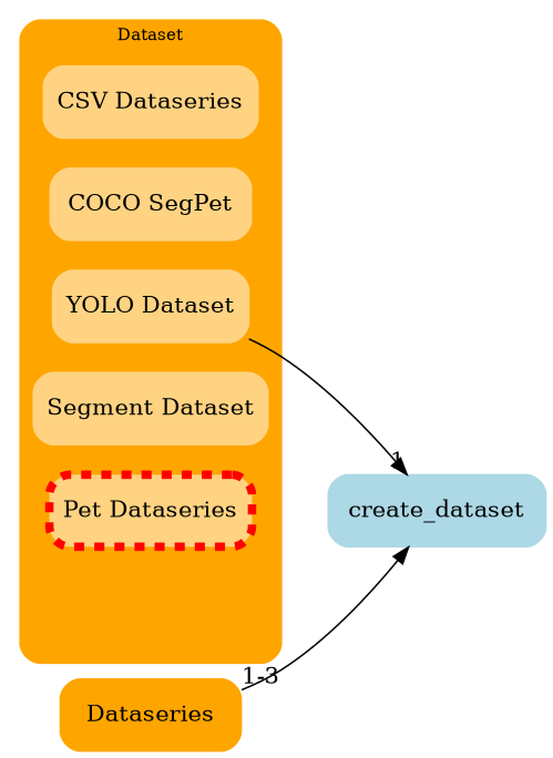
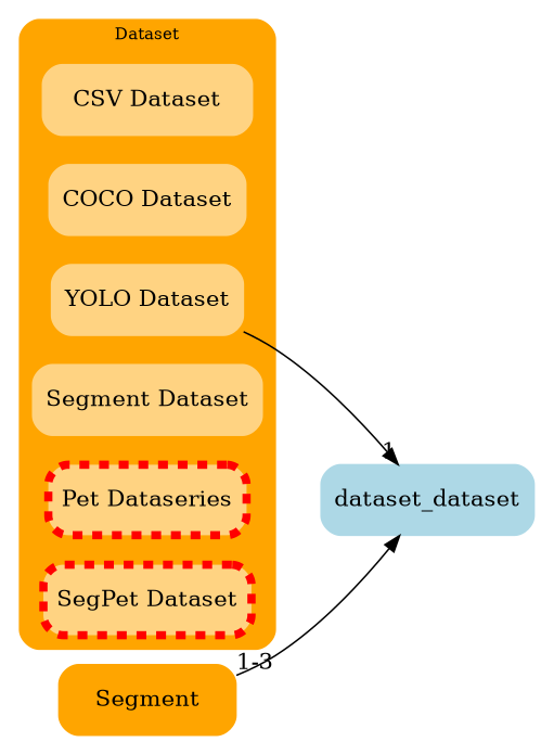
  digraph {
    compound=true
    fontsize=10
    rankdir=LR
    node [color="#ffd382" shape=box style="filled,rounded"]
-   n1 [height=0.6 label="CSV Dataseries" width=1.5]
-   n2 [height=0.6 label="COCO SegPet" width=1.5]
+   n1 [height=0.6 label="CSV Dataset" width=1.5]
+   n2 [height=0.6 label="COCO Dataset" width=1.5]
    n3 [height=0.6 label="YOLO Dataset" width=1.5]
    n4 [height=0.6 label="Segment Dataset" width=1.5]
    n5 [color=red fillcolor="#ffd382" height=0.6 label="Pet Dataseries" penwidth=5 style="filled,rounded,dashed" width=1.5]
-   create_dataset [color=lightblue height=0.6 width=1.5]
-   Dataseries [color=orange height=0.6 width=1.5]
+   n6 [color=red fillcolor="#ffd382" height=0.6 label="SegPet Dataset" penwidth=5 style="filled,rounded,dashed" width=1.5]
+   create_dataset [color=lightblue height=0.6 width=1.5 label=dataset_dataset]
+   Dataseries [color=orange height=0.6 width=1.5 label=Segment]
    subgraph cluster_1 {
      color=orange
      label=Dataset
      style="filled,rounded"
      n1
      n2
      n3
      n4
      n5
+     n6
    }
    n3 -> create_dataset [headlabel=1]
    Dataseries -> create_dataset [taillabel="1-3"]
  }
